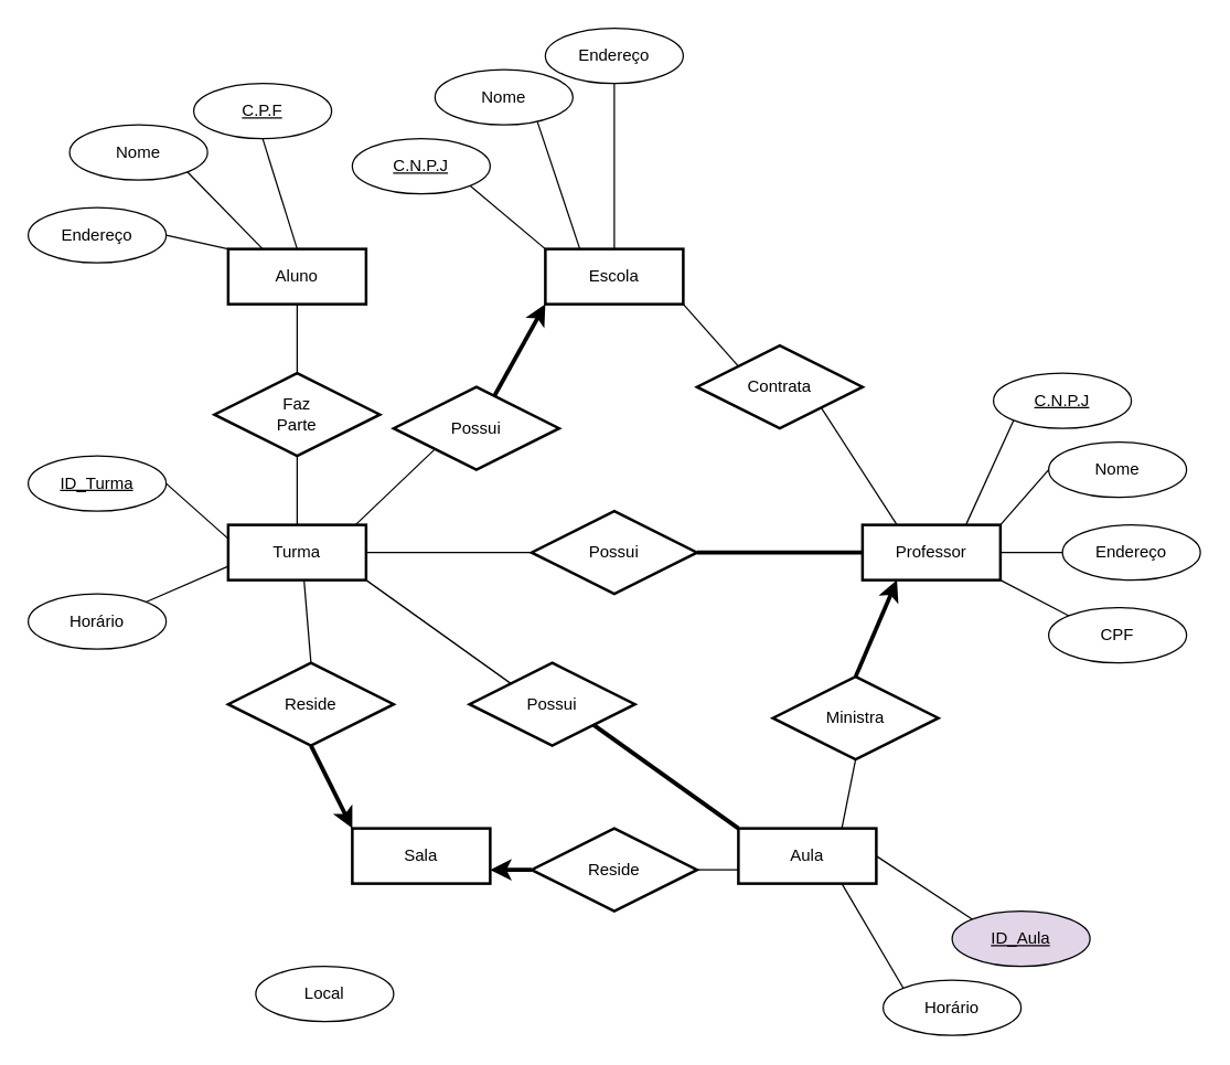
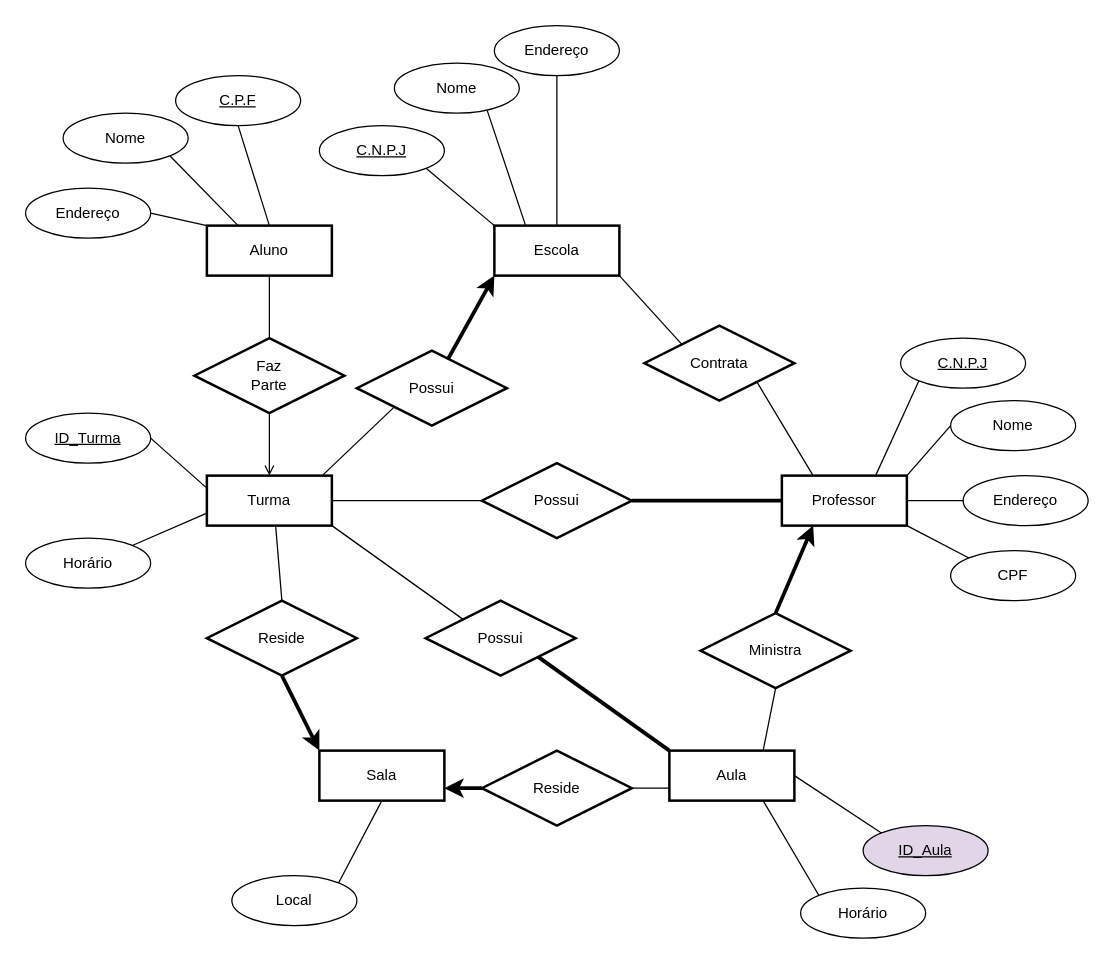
  <mxCell id="0" />
  <mxCell id="1" parent="0" />
  <mxCell id="2" style="rounded=0;orthogonalLoop=1;jettySize=auto;html=1;exitX=0;exitY=1;exitDx=0;exitDy=0;strokeColor=default;endArrow=none;endFill=0;startArrow=classic;startFill=1;strokeWidth=3;" edge="1" parent="1" source="4" target="13"><mxGeometry relative="1" as="geometry" /></mxCell>
  <mxCell id="3" style="rounded=0;orthogonalLoop=1;jettySize=auto;html=1;exitX=0.25;exitY=0;exitDx=0;exitDy=0;entryX=0.743;entryY=0.95;entryDx=0;entryDy=0;entryPerimeter=0;endArrow=none;endFill=0;" edge="1" parent="1" source="4" target="18"><mxGeometry relative="1" as="geometry" /></mxCell>
  <mxCell id="4" value="Escola" style="whiteSpace=wrap;html=1;align=center;strokeWidth=2;" vertex="1" parent="1"><mxGeometry x="395" y="180" width="100" height="40" as="geometry" /></mxCell>
  <mxCell id="5" style="rounded=0;orthogonalLoop=1;jettySize=auto;html=1;exitX=1;exitY=0.5;exitDx=0;exitDy=0;entryX=0;entryY=0.5;entryDx=0;entryDy=0;endArrow=none;endFill=0;" edge="1" parent="1" source="7" target="15"><mxGeometry relative="1" as="geometry" /></mxCell>
  <mxCell id="6" style="rounded=0;orthogonalLoop=1;jettySize=auto;html=1;exitX=1;exitY=1;exitDx=0;exitDy=0;entryX=0;entryY=0;entryDx=0;entryDy=0;endArrow=none;endFill=0;" edge="1" parent="1" source="7" target="37"><mxGeometry relative="1" as="geometry" /></mxCell>
  <mxCell id="7" value="Turma" style="whiteSpace=wrap;html=1;align=center;strokeWidth=2;" vertex="1" parent="1"><mxGeometry x="165" y="380" width="100" height="40" as="geometry" /></mxCell>
  <mxCell id="8" value="Professor" style="whiteSpace=wrap;html=1;align=center;strokeWidth=2;" vertex="1" parent="1"><mxGeometry x="625" y="380" width="100" height="40" as="geometry" /></mxCell>
  <mxCell id="9" value="Sala" style="whiteSpace=wrap;html=1;align=center;strokeWidth=2;" vertex="1" parent="1"><mxGeometry x="255" y="600" width="100" height="40" as="geometry" /></mxCell>
  <mxCell id="10" style="rounded=0;orthogonalLoop=1;jettySize=auto;html=1;exitX=0;exitY=0.75;exitDx=0;exitDy=0;entryX=1;entryY=0.5;entryDx=0;entryDy=0;endArrow=none;endFill=0;" edge="1" parent="1" source="11" target="47"><mxGeometry relative="1" as="geometry" /></mxCell>
  <mxCell id="11" value="Aula" style="whiteSpace=wrap;html=1;align=center;strokeWidth=2;" vertex="1" parent="1"><mxGeometry x="535" y="600" width="100" height="40" as="geometry" /></mxCell>
  <mxCell id="12" style="rounded=0;orthogonalLoop=1;jettySize=auto;html=1;exitX=0;exitY=1;exitDx=0;exitDy=0;entryX=0.923;entryY=0;entryDx=0;entryDy=0;entryPerimeter=0;endArrow=none;endFill=0;" edge="1" parent="1" source="13" target="7"><mxGeometry relative="1" as="geometry" /></mxCell>
  <mxCell id="13" value="Possui" style="shape=rhombus;perimeter=rhombusPerimeter;whiteSpace=wrap;html=1;align=center;gradientColor=none;strokeWidth=2;" vertex="1" parent="1"><mxGeometry x="285" y="280" width="120" height="60" as="geometry" /></mxCell>
  <mxCell id="14" style="rounded=0;orthogonalLoop=1;jettySize=auto;html=1;exitX=1;exitY=0.5;exitDx=0;exitDy=0;entryX=0;entryY=0.5;entryDx=0;entryDy=0;endArrow=none;endFill=0;strokeWidth=3;" edge="1" parent="1" source="15" target="8"><mxGeometry relative="1" as="geometry" /></mxCell>
  <mxCell id="15" value="Possui" style="shape=rhombus;perimeter=rhombusPerimeter;whiteSpace=wrap;html=1;align=center;strokeWidth=2;" vertex="1" parent="1"><mxGeometry x="385" y="370" width="120" height="60" as="geometry" /></mxCell>
  <mxCell id="16" style="rounded=0;orthogonalLoop=1;jettySize=auto;html=1;exitX=1;exitY=1;exitDx=0;exitDy=0;entryX=0;entryY=0;entryDx=0;entryDy=0;endArrow=none;endFill=0;" edge="1" parent="1" source="17" target="4"><mxGeometry relative="1" as="geometry" /></mxCell>
  <mxCell id="17" value="C.N.P.J" style="ellipse;whiteSpace=wrap;html=1;align=center;fontStyle=4;" vertex="1" parent="1"><mxGeometry x="255" y="100" width="100" height="40" as="geometry" /></mxCell>
  <mxCell id="18" value="Nome" style="ellipse;whiteSpace=wrap;html=1;align=center;" vertex="1" parent="1"><mxGeometry x="315" y="50" width="100" height="40" as="geometry" /></mxCell>
  <mxCell id="19" style="rounded=0;orthogonalLoop=1;jettySize=auto;html=1;exitX=0.5;exitY=1;exitDx=0;exitDy=0;entryX=0.5;entryY=0;entryDx=0;entryDy=0;endArrow=none;endFill=0;" edge="1" parent="1" source="20" target="4"><mxGeometry relative="1" as="geometry" /></mxCell>
  <mxCell id="20" value="Endereço" style="ellipse;whiteSpace=wrap;html=1;align=center;" vertex="1" parent="1"><mxGeometry x="395" y="20" width="100" height="40" as="geometry" /></mxCell>
  <mxCell id="21" style="rounded=0;orthogonalLoop=1;jettySize=auto;html=1;exitX=1;exitY=0.5;exitDx=0;exitDy=0;endArrow=none;endFill=0;entryX=0;entryY=0.25;entryDx=0;entryDy=0;" edge="1" parent="1" source="22" target="7"><mxGeometry relative="1" as="geometry"><mxPoint x="160" y="390" as="targetPoint" /></mxGeometry></mxCell>
  <mxCell id="22" value="ID_Turma" style="ellipse;whiteSpace=wrap;html=1;align=center;fontStyle=4;" vertex="1" parent="1"><mxGeometry y="330" width="100" height="40" as="geometry" x="20" /></mxCell>
  <mxCell id="23" style="rounded=0;orthogonalLoop=1;jettySize=auto;html=1;exitX=0;exitY=1;exitDx=0;exitDy=0;entryX=0.75;entryY=0;entryDx=0;entryDy=0;endArrow=none;endFill=0;" edge="1" parent="1" source="24" target="8"><mxGeometry relative="1" as="geometry" /></mxCell>
  <mxCell id="24" value="C.N.P.J" style="ellipse;whiteSpace=wrap;html=1;align=center;fontStyle=4;" vertex="1" parent="1"><mxGeometry x="720" y="270" width="100" height="40" as="geometry" /></mxCell>
  <mxCell id="25" style="rounded=0;orthogonalLoop=1;jettySize=auto;html=1;exitX=0;exitY=0.5;exitDx=0;exitDy=0;entryX=1;entryY=0;entryDx=0;entryDy=0;endArrow=none;endFill=0;" edge="1" parent="1" source="26" target="8"><mxGeometry relative="1" as="geometry" /></mxCell>
  <mxCell id="26" value="Nome" style="ellipse;whiteSpace=wrap;html=1;align=center;" vertex="1" parent="1"><mxGeometry x="760" y="320" width="100" height="40" as="geometry" /></mxCell>
  <mxCell id="27" style="rounded=0;orthogonalLoop=1;jettySize=auto;html=1;exitX=0;exitY=0.5;exitDx=0;exitDy=0;entryX=1;entryY=0.5;entryDx=0;entryDy=0;endArrow=none;endFill=0;" edge="1" parent="1" source="28" target="8"><mxGeometry relative="1" as="geometry" /></mxCell>
  <mxCell id="28" value="Endereço" style="ellipse;whiteSpace=wrap;html=1;align=center;" vertex="1" parent="1"><mxGeometry x="770" y="380" width="100" height="40" as="geometry" /></mxCell>
  <mxCell id="29" style="rounded=0;orthogonalLoop=1;jettySize=auto;html=1;exitX=0;exitY=0;exitDx=0;exitDy=0;entryX=1;entryY=1;entryDx=0;entryDy=0;endArrow=none;endFill=0;" edge="1" parent="1" source="30" target="8"><mxGeometry relative="1" as="geometry" /></mxCell>
  <mxCell id="30" value="CPF" style="ellipse;whiteSpace=wrap;html=1;align=center;" vertex="1" parent="1"><mxGeometry x="760" y="440" width="100" height="40" as="geometry" /></mxCell>
  <mxCell id="31" style="rounded=0;orthogonalLoop=1;jettySize=auto;html=1;exitX=0;exitY=0;exitDx=0;exitDy=0;entryX=1;entryY=0.5;entryDx=0;entryDy=0;endArrow=none;endFill=0;" edge="1" parent="1" source="32" target="11"><mxGeometry relative="1" as="geometry" /></mxCell>
  <mxCell id="32" value="ID_Aula" style="ellipse;whiteSpace=wrap;html=1;align=center;fontStyle=4;fillColor=#e1d5e7;" vertex="1" parent="1"><mxGeometry x="690" y="660" width="100" height="40" as="geometry" /></mxCell>
  <mxCell id="33" style="rounded=0;orthogonalLoop=1;jettySize=auto;html=1;exitX=0.5;exitY=0;exitDx=0;exitDy=0;entryX=0.25;entryY=1;entryDx=0;entryDy=0;strokeWidth=3;" edge="1" parent="1" source="35" target="8"><mxGeometry relative="1" as="geometry" /></mxCell>
  <mxCell id="34" style="rounded=0;orthogonalLoop=1;jettySize=auto;html=1;exitX=0.5;exitY=1;exitDx=0;exitDy=0;entryX=0.75;entryY=0;entryDx=0;entryDy=0;endArrow=none;endFill=0;" edge="1" parent="1" source="35" target="11"><mxGeometry relative="1" as="geometry" /></mxCell>
  <mxCell id="35" value="Ministra" style="shape=rhombus;perimeter=rhombusPerimeter;whiteSpace=wrap;html=1;align=center;strokeWidth=2;" vertex="1" parent="1"><mxGeometry x="560" y="490" width="120" height="60" as="geometry" /></mxCell>
  <mxCell id="36" style="rounded=0;orthogonalLoop=1;jettySize=auto;html=1;exitX=1;exitY=1;exitDx=0;exitDy=0;entryX=0;entryY=0;entryDx=0;entryDy=0;strokeWidth=3;endArrow=none;endFill=0;" edge="1" parent="1" source="37" target="11"><mxGeometry relative="1" as="geometry" /></mxCell>
  <mxCell id="37" value="Possui" style="shape=rhombus;perimeter=rhombusPerimeter;whiteSpace=wrap;html=1;align=center;strokeWidth=2;" vertex="1" parent="1"><mxGeometry x="340" y="480" width="120" height="60" as="geometry" /></mxCell>
  <mxCell id="38" style="rounded=0;orthogonalLoop=1;jettySize=auto;html=1;exitX=0.5;exitY=0;exitDx=0;exitDy=0;endArrow=none;endFill=0;" edge="1" parent="1" source="40"><mxGeometry relative="1" as="geometry"><mxPoint x="220" y="420" as="targetPoint" /></mxGeometry></mxCell>
  <mxCell id="39" style="rounded=0;orthogonalLoop=1;jettySize=auto;html=1;exitX=0.5;exitY=1;exitDx=0;exitDy=0;entryX=0;entryY=0;entryDx=0;entryDy=0;strokeWidth=3;" edge="1" parent="1" source="40" target="9"><mxGeometry relative="1" as="geometry" /></mxCell>
  <mxCell id="40" value="Reside" style="shape=rhombus;perimeter=rhombusPerimeter;whiteSpace=wrap;html=1;align=center;strokeWidth=2;" vertex="1" parent="1"><mxGeometry x="165" y="480" width="120" height="60" as="geometry" /></mxCell>
  <mxCell id="41" style="rounded=0;orthogonalLoop=1;jettySize=auto;html=1;exitX=0;exitY=0;exitDx=0;exitDy=0;entryX=0.75;entryY=1;entryDx=0;entryDy=0;endArrow=none;endFill=0;" edge="1" parent="1" source="42" target="11"><mxGeometry relative="1" as="geometry" /></mxCell>
  <mxCell id="42" value="Horário" style="ellipse;whiteSpace=wrap;html=1;align=center;" vertex="1" parent="1"><mxGeometry x="640" y="710" width="100" height="40" as="geometry" /></mxCell>
  <mxCell id="43" style="rounded=0;orthogonalLoop=1;jettySize=auto;html=1;exitX=0;exitY=0;exitDx=0;exitDy=0;entryX=1;entryY=1;entryDx=0;entryDy=0;endArrow=none;endFill=0;" edge="1" parent="1" source="45" target="4"><mxGeometry relative="1" as="geometry" /></mxCell>
  <mxCell id="44" style="rounded=0;orthogonalLoop=1;jettySize=auto;html=1;exitX=1;exitY=1;exitDx=0;exitDy=0;entryX=0.25;entryY=0;entryDx=0;entryDy=0;endArrow=none;endFill=0;" edge="1" parent="1" source="45" target="8"><mxGeometry relative="1" as="geometry" /></mxCell>
- <mxCell id="45" value="Contrata" style="shape=rhombus;perimeter=rhombusPerimeter;whiteSpace=wrap;html=1;align=center;gradientColor=none;strokeWidth=2;" vertex="1" parent="1"><mxGeometry x="505" y="250" width="120" height="60" as="geometry" /></mxCell>
+ <mxCell id="45" value="Contrata" style="shape=rhombus;perimeter=rhombusPerimeter;whiteSpace=wrap;html=1;align=center;gradientColor=none;strokeWidth=2;" vertex="1" parent="1"><mxGeometry x="515" y="260" width="120" height="60" as="geometry" /></mxCell>
  <mxCell id="46" style="rounded=0;orthogonalLoop=1;jettySize=auto;html=1;exitX=0;exitY=0.5;exitDx=0;exitDy=0;entryX=1;entryY=0.75;entryDx=0;entryDy=0;strokeWidth=3;" edge="1" parent="1" source="47" target="9"><mxGeometry relative="1" as="geometry" /></mxCell>
  <mxCell id="47" value="Reside" style="shape=rhombus;perimeter=rhombusPerimeter;whiteSpace=wrap;html=1;align=center;strokeWidth=2;" vertex="1" parent="1"><mxGeometry x="385" y="600" width="120" height="60" as="geometry" /></mxCell>
+ <mxCell id="48" style="rounded=0;orthogonalLoop=1;jettySize=auto;html=1;exitX=1;exitY=0;exitDx=0;exitDy=0;entryX=0.5;entryY=1;entryDx=0;entryDy=0;endArrow=none;endFill=0;" edge="1" parent="1" source="49" target="9"><mxGeometry relative="1" as="geometry" /></mxCell>
  <mxCell id="49" value="Local" style="ellipse;whiteSpace=wrap;html=1;align=center;" vertex="1" parent="1"><mxGeometry x="185" y="700" width="100" height="40" as="geometry" /></mxCell>
  <mxCell id="50" style="rounded=0;orthogonalLoop=1;jettySize=auto;html=1;exitX=1;exitY=0;exitDx=0;exitDy=0;entryX=0;entryY=0.75;entryDx=0;entryDy=0;endArrow=none;endFill=0;" edge="1" parent="1" source="51" target="7"><mxGeometry relative="1" as="geometry" /></mxCell>
  <mxCell id="51" value="Horário" style="ellipse;whiteSpace=wrap;html=1;align=center;" vertex="1" parent="1"><mxGeometry y="430" width="100" height="40" as="geometry" x="20" /></mxCell>
  <mxCell id="52" style="edgeStyle=orthogonalEdgeStyle;rounded=0;orthogonalLoop=1;jettySize=auto;html=1;exitX=0.5;exitY=1;exitDx=0;exitDy=0;entryX=0.5;entryY=0;entryDx=0;entryDy=0;endArrow=none;endFill=0;" edge="1" parent="1" source="53" target="61"><mxGeometry relative="1" as="geometry" /></mxCell>
  <mxCell id="53" value="Aluno" style="whiteSpace=wrap;html=1;align=center;strokeWidth=2;" vertex="1" parent="1"><mxGeometry x="165" y="180" width="100" height="40" as="geometry" /></mxCell>
  <mxCell id="54" style="rounded=0;orthogonalLoop=1;jettySize=auto;html=1;exitX=0.5;exitY=1;exitDx=0;exitDy=0;entryX=0.5;entryY=0;entryDx=0;entryDy=0;endArrow=none;endFill=0;" edge="1" parent="1" source="55" target="53"><mxGeometry relative="1" as="geometry" /></mxCell>
  <mxCell id="55" value="C.P.F" style="ellipse;whiteSpace=wrap;html=1;align=center;fontStyle=4;" vertex="1" parent="1"><mxGeometry x="140" y="60" width="100" height="40" as="geometry" /></mxCell>
  <mxCell id="56" style="rounded=0;orthogonalLoop=1;jettySize=auto;html=1;exitX=1;exitY=1;exitDx=0;exitDy=0;entryX=0.25;entryY=0;entryDx=0;entryDy=0;endArrow=none;endFill=0;" edge="1" parent="1" source="57" target="53"><mxGeometry relative="1" as="geometry" /></mxCell>
  <mxCell id="57" value="Nome" style="ellipse;whiteSpace=wrap;html=1;align=center;" vertex="1" parent="1"><mxGeometry x="50" y="90" width="100" height="40" as="geometry" /></mxCell>
  <mxCell id="58" style="rounded=0;orthogonalLoop=1;jettySize=auto;html=1;exitX=1;exitY=0.5;exitDx=0;exitDy=0;entryX=0;entryY=0;entryDx=0;entryDy=0;endArrow=none;endFill=0;" edge="1" parent="1" source="59" target="53"><mxGeometry relative="1" as="geometry" /></mxCell>
  <mxCell id="59" value="Endereço" style="ellipse;whiteSpace=wrap;html=1;align=center;" vertex="1" parent="1"><mxGeometry y="150" width="100" height="40" as="geometry" x="20" /></mxCell>
- <mxCell id="60" style="edgeStyle=orthogonalEdgeStyle;rounded=0;orthogonalLoop=1;jettySize=auto;html=1;exitX=0.5;exitY=1;exitDx=0;exitDy=0;entryX=0.5;entryY=0;entryDx=0;entryDy=0;endArrow=none;endFill=0;" edge="1" parent="1" source="61" target="7"><mxGeometry relative="1" as="geometry" /></mxCell>
+ <mxCell id="60" style="edgeStyle=orthogonalEdgeStyle;rounded=0;orthogonalLoop=1;jettySize=auto;html=1;exitX=0.5;exitY=1;exitDx=0;exitDy=0;entryX=0.5;entryY=0;entryDx=0;entryDy=0;endArrow=open;endFill=0;" edge="1" parent="1" source="61" target="7"><mxGeometry relative="1" as="geometry" /></mxCell>
  <mxCell id="61" value="Faz&lt;br&gt;Parte" style="shape=rhombus;perimeter=rhombusPerimeter;whiteSpace=wrap;html=1;align=center;gradientColor=none;strokeWidth=2;" vertex="1" parent="1"><mxGeometry x="155" y="270" width="120" height="60" as="geometry" /></mxCell>
